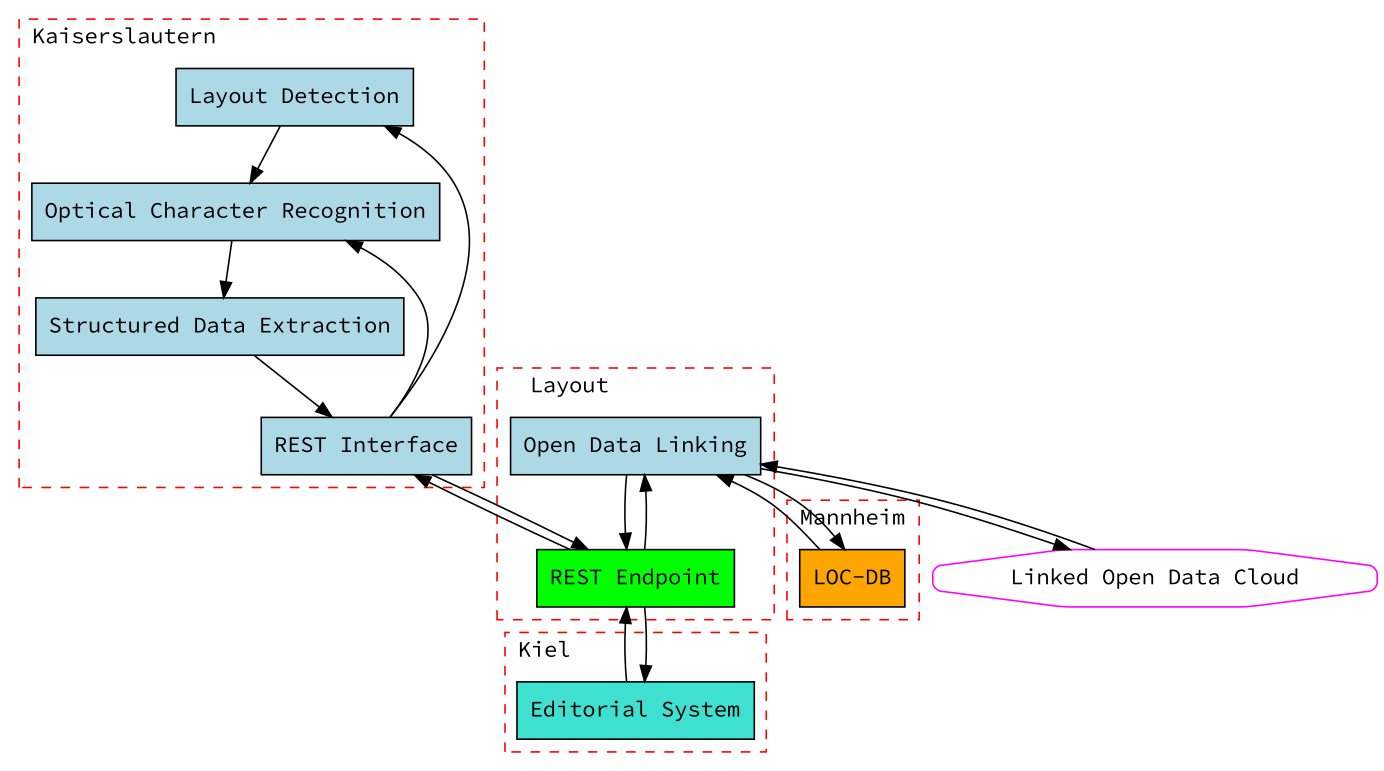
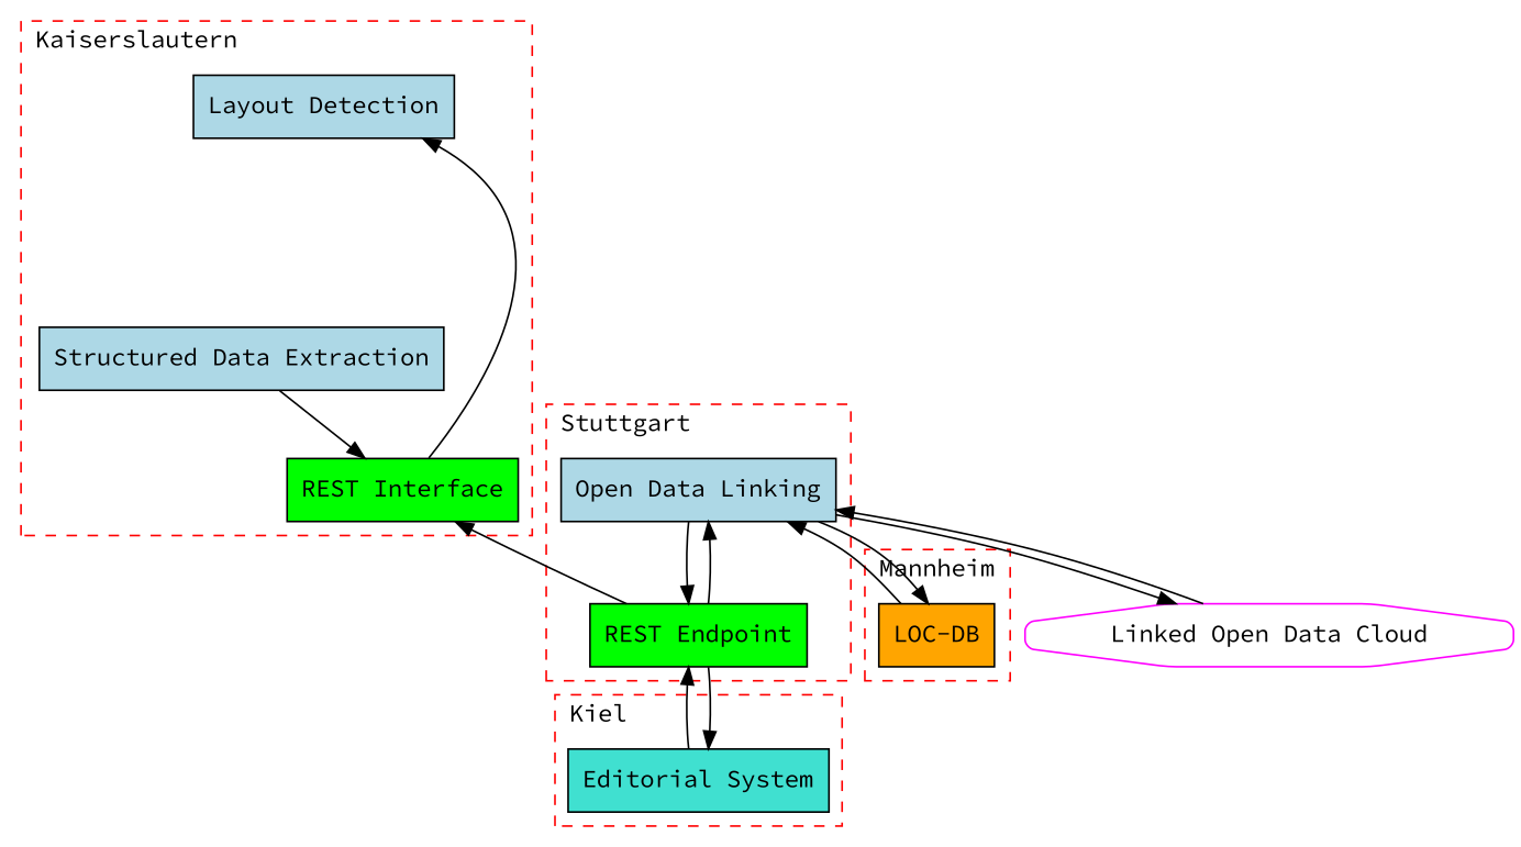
  digraph {
    fontname="Source Code Pro"
    node [fillcolor=lightblue fontname="Source Code Pro" shape=rect style=filled]
    edge [fontname="Source Code Pro"]
    n1 [label="Layout Detection"]
-   n2 [label="Optical Character Recognition"]
    n3 [label="Structured Data Extraction"]
-   n4 [label="REST Interface"]
+   n4 [fillcolor=green label="REST Interface"]
    n5 [label="Open Data Linking"]
    n6 [fillcolor=green label="REST Endpoint"]
    n7 [fillcolor=orange label="LOC-DB"]
    n8 [fillcolor=turquoise label="Editorial System"]
    n9 [color=magenta label="Linked Open Data Cloud" shape=octagon style=rounded fillcolor=""]
    subgraph cluster_1 {
      color=red
      label=Kaiserslautern
      labeljust=l
      labelloc=t
      style=dashed
      n1
-     n2
      n3
      n4
    }
    subgraph cluster_2 {
      color=red
-     label=Layout
+     label=Stuttgart
      labeljust=l
      labelloc=t
      style=dashed
      n5
      n6
    }
    subgraph cluster_3 {
      color=red
      label=Mannheim
      labeljust=l
      labelloc=t
      style=dashed
      n7
    }
    subgraph cluster_4 {
      color=red
      label=Kiel
      labeljust=l
      labelloc=t
      style=dashed
      n8
    }
-   n1 -> n2
-   n2 -> n3
    n3 -> n4
    n4 -> n1
-   n4 -> n2
-   n4 -> n6
    n5 -> n6
    n5 -> n7
    n5 -> n9
    n6 -> n4
    n6 -> n5
    n6 -> n8
    n7 -> n5
    n8 -> n6
    n9 -> n5
  }
